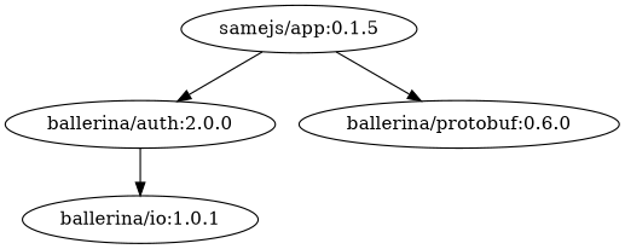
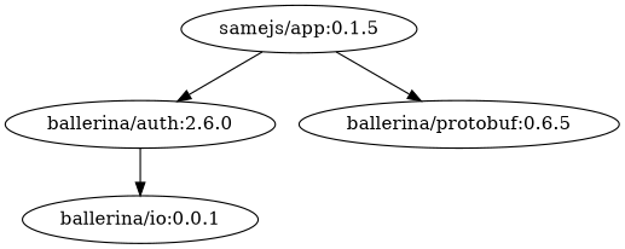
  digraph {
    fontname="DejaVu Serif"
    node [fontname="DejaVu Serif"]
    edge [fontname="DejaVu Serif"]
    n1 [label="samejs/app:0.1.5"]
-   "ballerina/auth:2.0.0"
-   "ballerina/protobuf:0.6.0"
-   "ballerina/io:1.0.1"
+   "ballerina/auth:2.0.0" [label="ballerina/auth:2.6.0"]
+   "ballerina/protobuf:0.6.0" [label="ballerina/protobuf:0.6.5"]
+   "ballerina/io:1.0.1" [label="ballerina/io:0.0.1"]
    n1 -> "ballerina/auth:2.0.0"
    n1 -> "ballerina/protobuf:0.6.0"
    "ballerina/auth:2.0.0" -> "ballerina/io:1.0.1"
  }
